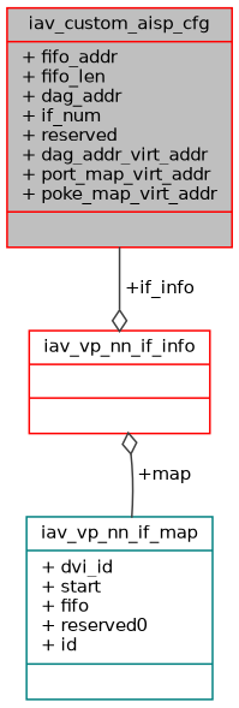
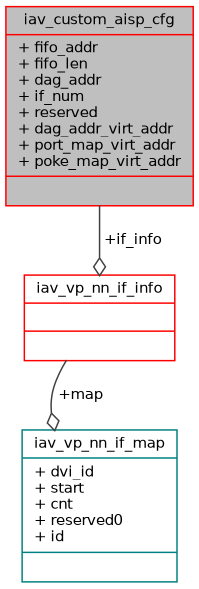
  digraph {
    node [color=red fontname=Helvetica fontsize=10 shape=record]
    edge [arrowhead=odiamond color=grey25 fontname=Helvetica fontsize=10 labelfontname=Helvetica labelfontsize=10 style=solid]
    n1 [fillcolor=grey75 fontcolor=black height=0.2 label="{iav_custom_aisp_cfg\n|+ fifo_addr\l+ fifo_len\l+ dag_addr\l+ if_num\l+ reserved\l+ dag_addr_virt_addr\l+ port_map_virt_addr\l+ poke_map_virt_addr\l|}" style=filled width=0.4]
    n2 [height=0.2 label="{iav_vp_nn_if_info\n||}" width=0.4]
-   n3 [color=teal height=0.2 label="{iav_vp_nn_if_map\n|+ dvi_id\l+ start\l+ fifo\l+ reserved0\l+ id\l|}" width=0.4]
+   n3 [color=teal height=0.2 label="{iav_vp_nn_if_map\n|+ dvi_id\l+ start\l+ cnt\l+ reserved0\l+ id\l|}" width=0.4]
    n1 -> n2 [label=" +if_info"]
-   n3 -> n2 [label=" +map"]
+   n2 -> n3 [label=" +map"]
  }
